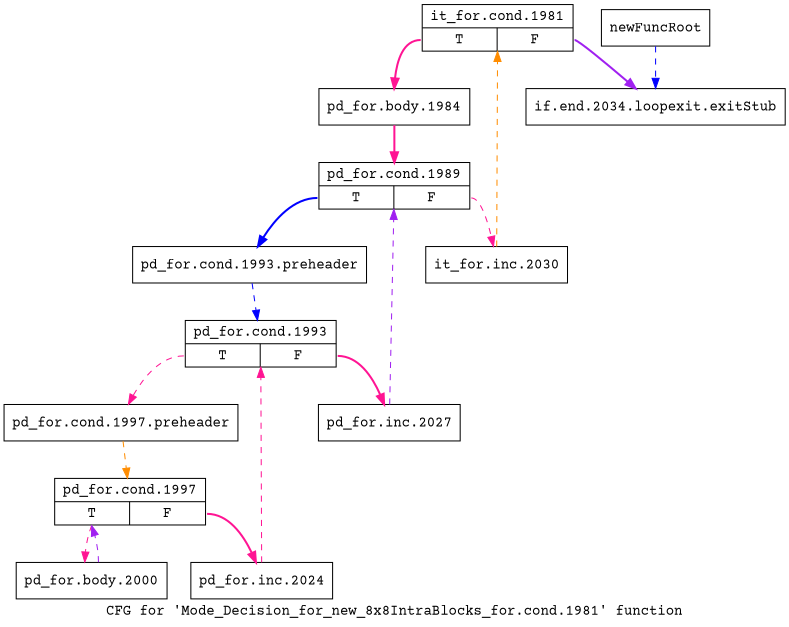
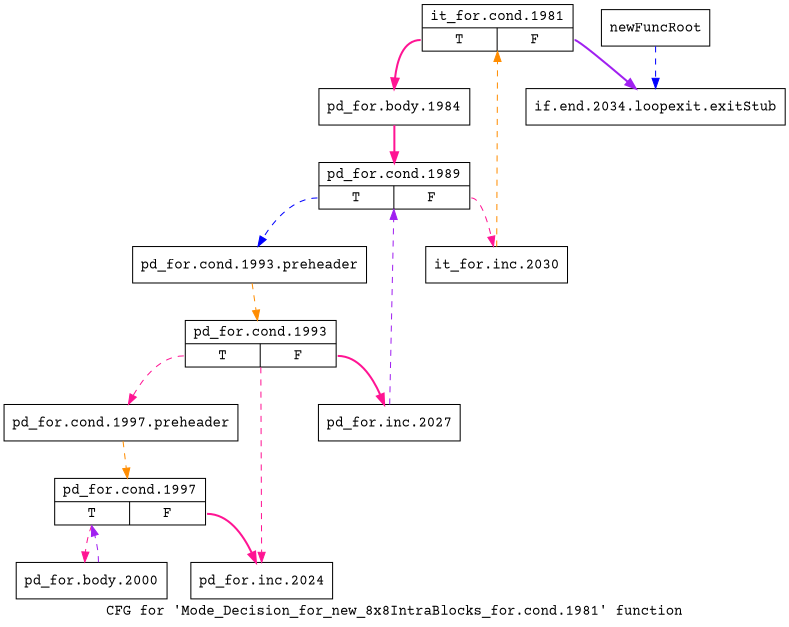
  digraph {
    fontname="Courier Prime"
    label="CFG for 'Mode_Decision_for_new_8x8IntraBlocks_for.cond.1981' function"
    node [fontname="Courier Prime" shape=record]
    edge [color=deeppink fontname="Courier Prime" style=dashed]
    n1 [label="{newFuncRoot}"]
    n2 [label="{if.end.2034.loopexit.exitStub}"]
    n3 [label="{it_for.cond.1981|{<s0>T|<s1>F}}"]
    n4 [label="{pd_for.body.1984}"]
    n5 [label="{pd_for.cond.1989|{<s0>T|<s1>F}}"]
    n6 [label="{pd_for.cond.1993.preheader}"]
    n7 [label="{it_for.inc.2030}"]
    n8 [label="{pd_for.cond.1993|{<s0>T|<s1>F}}"]
    n9 [label="{pd_for.cond.1997.preheader}"]
    n10 [label="{pd_for.inc.2027}"]
    n11 [label="{pd_for.cond.1997|{<s0>T|<s1>F}}"]
    n12 [label="{pd_for.body.2000}"]
    n13 [label="{pd_for.inc.2024}"]
    n1 -> n2 [color=blue]
    n3 -> n2 [color=purple style=bold tailport=s1]
    n3 -> n4 [style=bold tailport=s0]
    n4 -> n5 [style=bold]
-   n5 -> n6 [color=blue style=bold tailport=s0]
+   n5 -> n6 [color=blue tailport=s0]
    n5 -> n7 [tailport=s1]
-   n6 -> n8 [color=blue]
+   n6 -> n8 [color=darkorange]
    n7 -> n3 [color=darkorange]
    n8 -> n9 [tailport=s0]
    n8 -> n10 [style=bold tailport=s1]
    n9 -> n11 [color=darkorange]
    n10 -> n5 [color=purple]
    n11 -> n12 [tailport=s0]
    n11 -> n13 [style=bold tailport=s1]
    n12 -> n11 [color=purple]
-   n13 -> n8
+   n8 -> n13
  }
